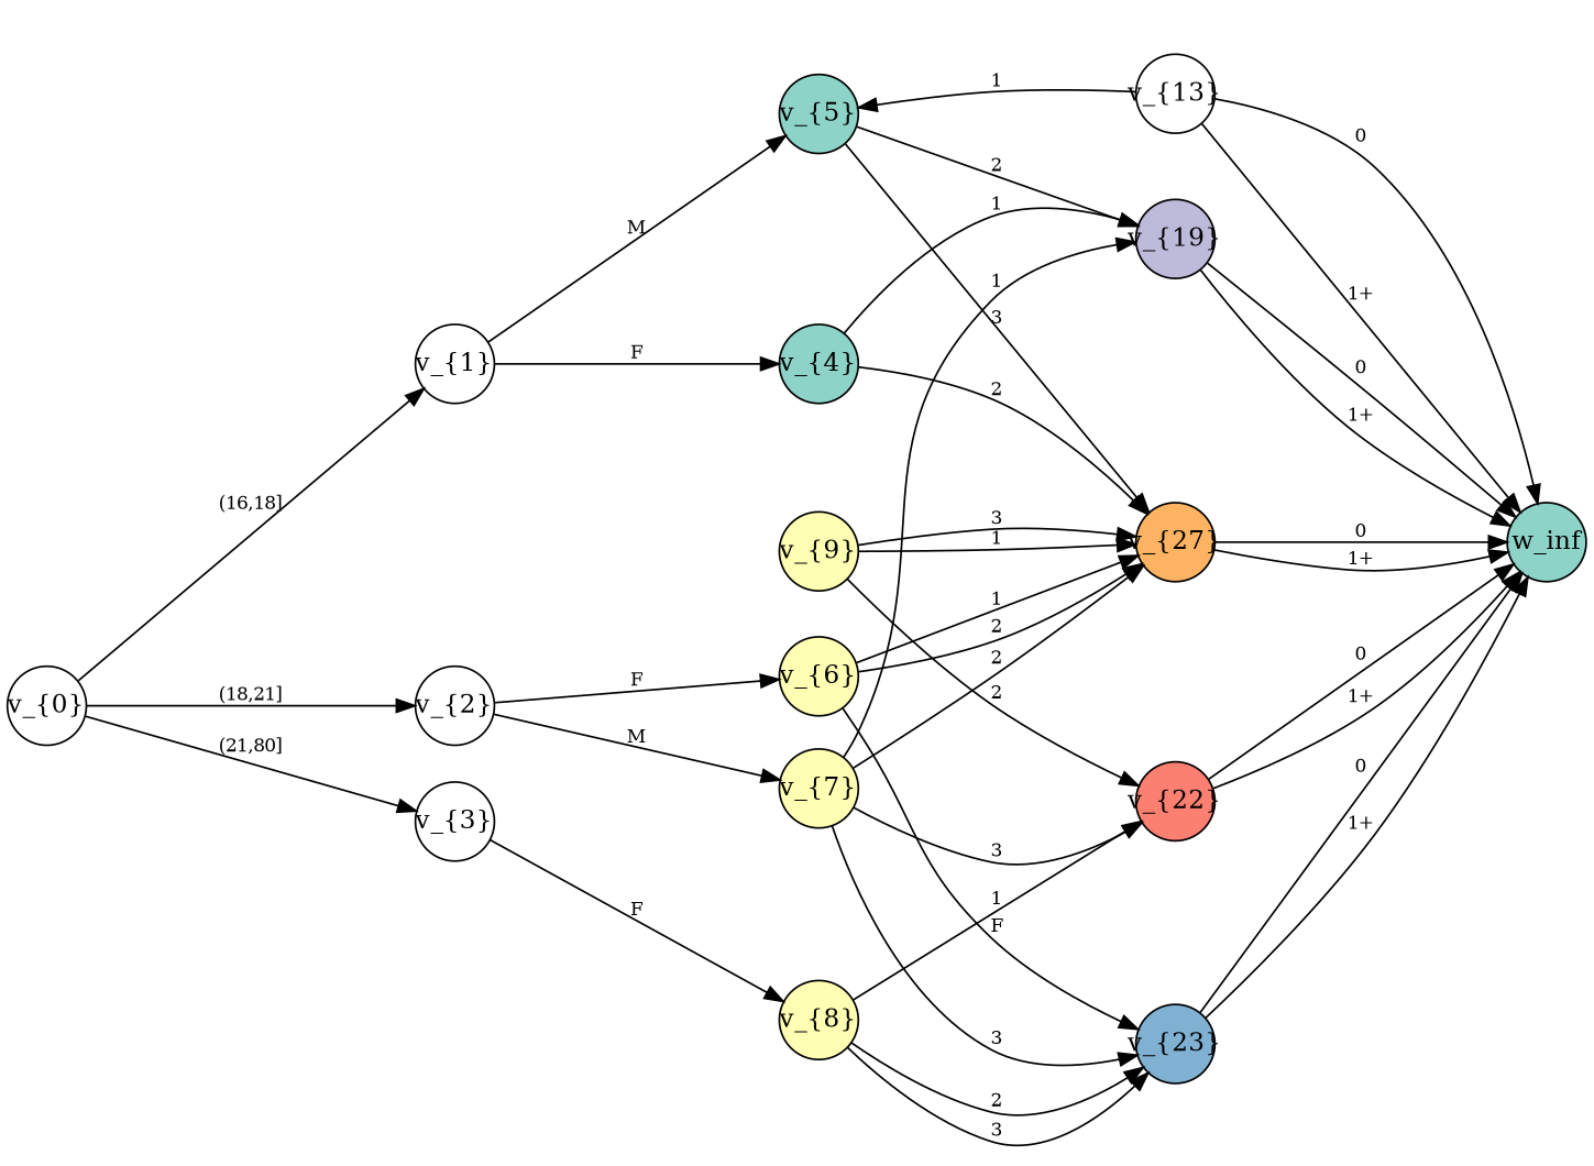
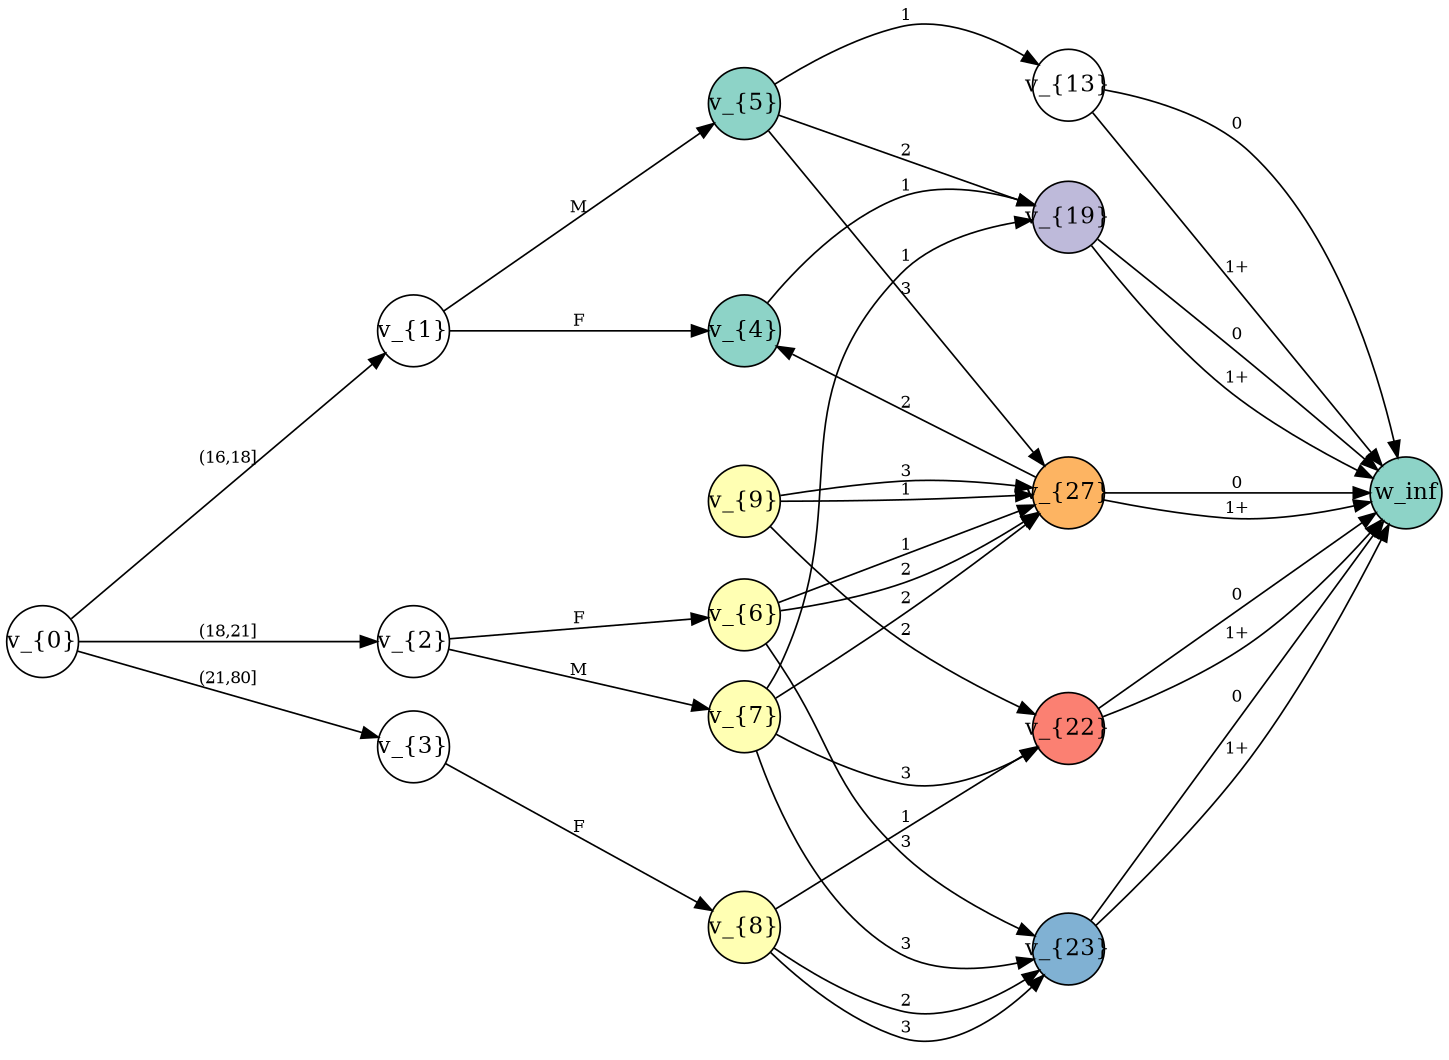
  digraph {
    rankdir=LR
    ranksep=2
    node [fillcolor=white fixedsize=True shape=circle style=filled]
    edge [color=black fontsize=10.0 labelfontcolor="#009933"]
    n1 [label="v_{0}" width=0.6]
    n2 [label="v_{1}" width=0.6]
    n3 [label="v_{2}" width=0.6]
    n4 [label="v_{3}" width=0.6]
    n5 [fillcolor="#8dd3c7" label="v_{4}" width=0.6]
    n6 [fillcolor="#8dd3c7" label="v_{5}" width=0.6]
    n7 [fillcolor="#ffffb3" label="v_{6}" width=0.6]
    n8 [fillcolor="#ffffb3" label="v_{7}" width=0.6]
    n9 [fillcolor="#ffffb3" label="v_{8}" width=0.6]
    n10 [fillcolor="#bebada" label="v_{19}" width=0.6]
    n11 [fillcolor="#fdb462" label="v_{27}" width=0.6]
    n12 [label="v_{13}" width=0.6]
    n13 [fillcolor="#80b1d3" label="v_{23}" width=0.6]
    n14 [fillcolor="#fb8072" label="v_{22}" width=0.6]
    n15 [fillcolor="#ffffb3" label="v_{9}" width=0.6]
    n16 [fillcolor="#8dd3c7" label=w_inf width=0.6]
    n1 -> n2 [label="(16,18]"]
    n1 -> n3 [label="(18,21]"]
    n1 -> n4 [label="(21,80]"]
    n2 -> n5 [label=F]
    n2 -> n6 [label=M]
    n3 -> n7 [label=F]
    n3 -> n8 [label=M]
    n4 -> n9 [label=F]
    n5 -> n10 [label=1]
-   n5 -> n11 [label=2]
+   n11 -> n5 [label=2]
    n6 -> n10 [label=2]
    n6 -> n11 [label=3]
-   n12 -> n6 [label=1]
+   n6 -> n12 [label=1]
    n7 -> n11 [label=1]
    n7 -> n11 [label=2]
-   n7 -> n13 [label=F]
+   n7 -> n13 [label=3]
    n8 -> n10 [label=1]
    n8 -> n11 [label=2]
    n8 -> n13 [label=3]
    n8 -> n14 [label=3]
    n9 -> n13 [label=2]
    n9 -> n13 [label=3]
    n9 -> n14 [label=1]
    n10 -> n16 [label=0]
    n10 -> n16 [label="1+"]
    n11 -> n16 [label=0]
    n11 -> n16 [label="1+"]
    n12 -> n16 [label=0]
    n12 -> n16 [label="1+"]
    n13 -> n16 [label=0]
    n13 -> n16 [label="1+"]
    n14 -> n16 [label=0]
    n14 -> n16 [label="1+"]
    n15 -> n11 [label=1]
    n15 -> n11 [label=3]
    n15 -> n14 [label=2]
  }
